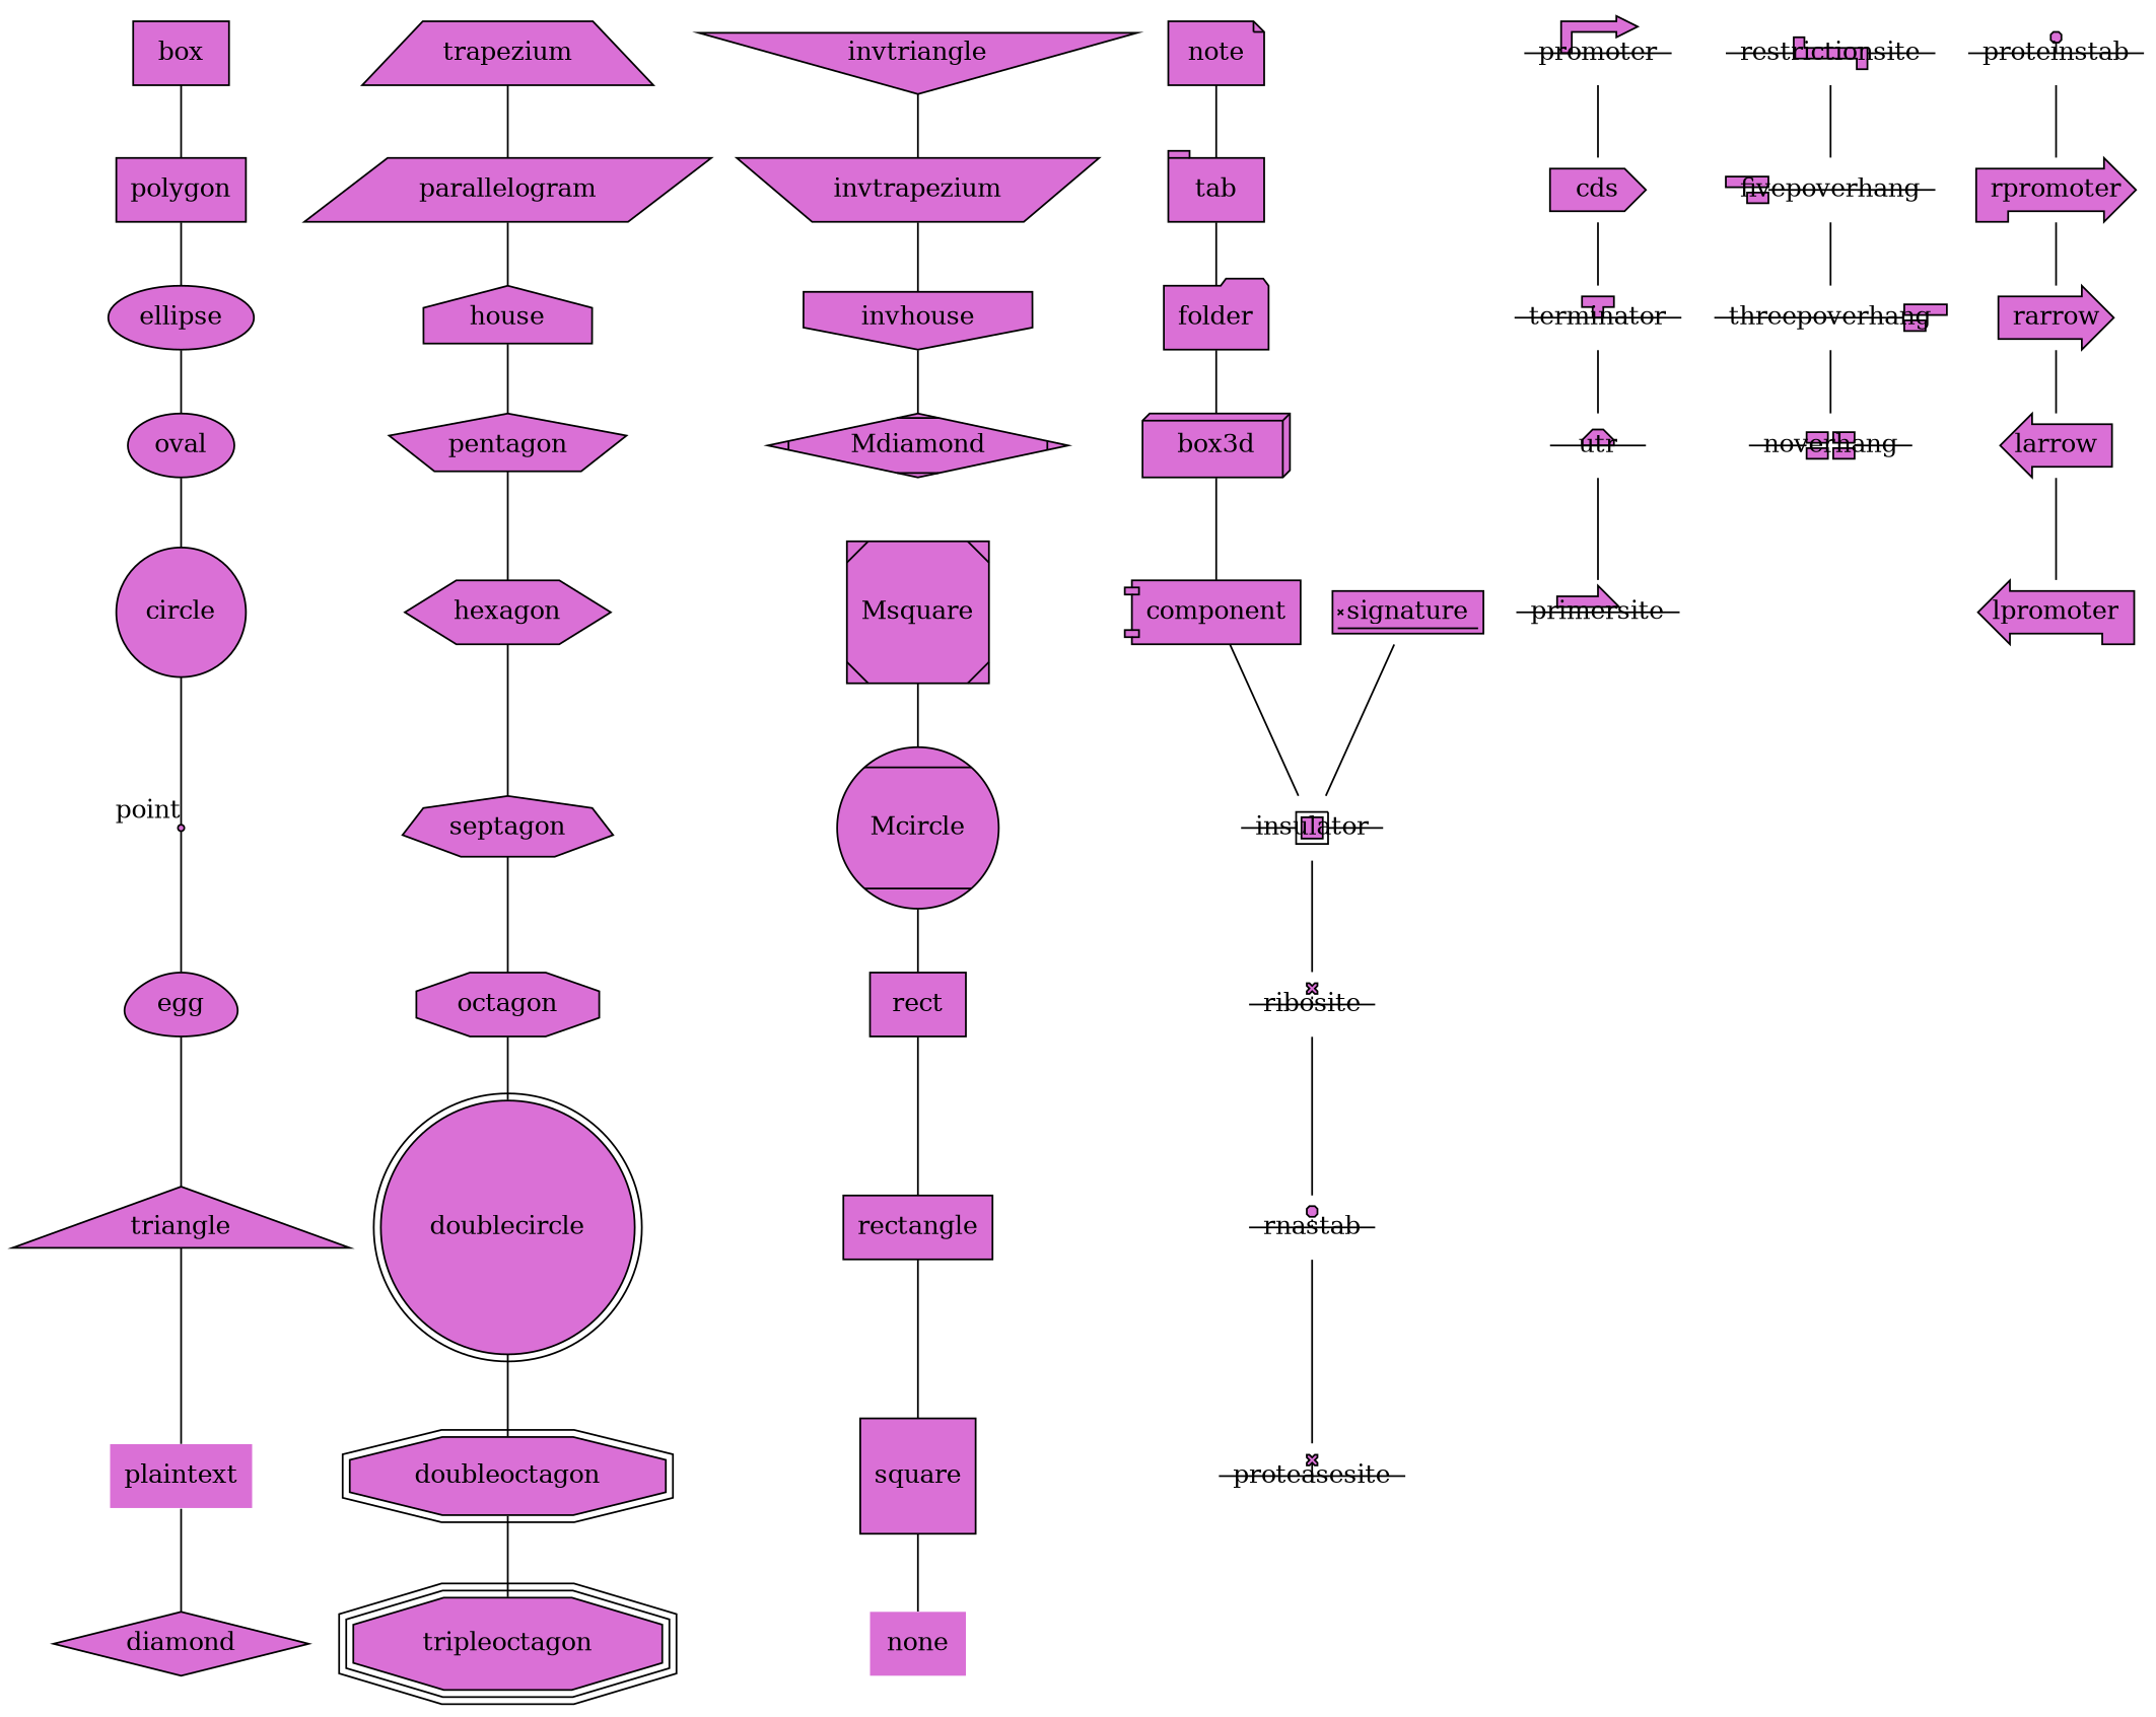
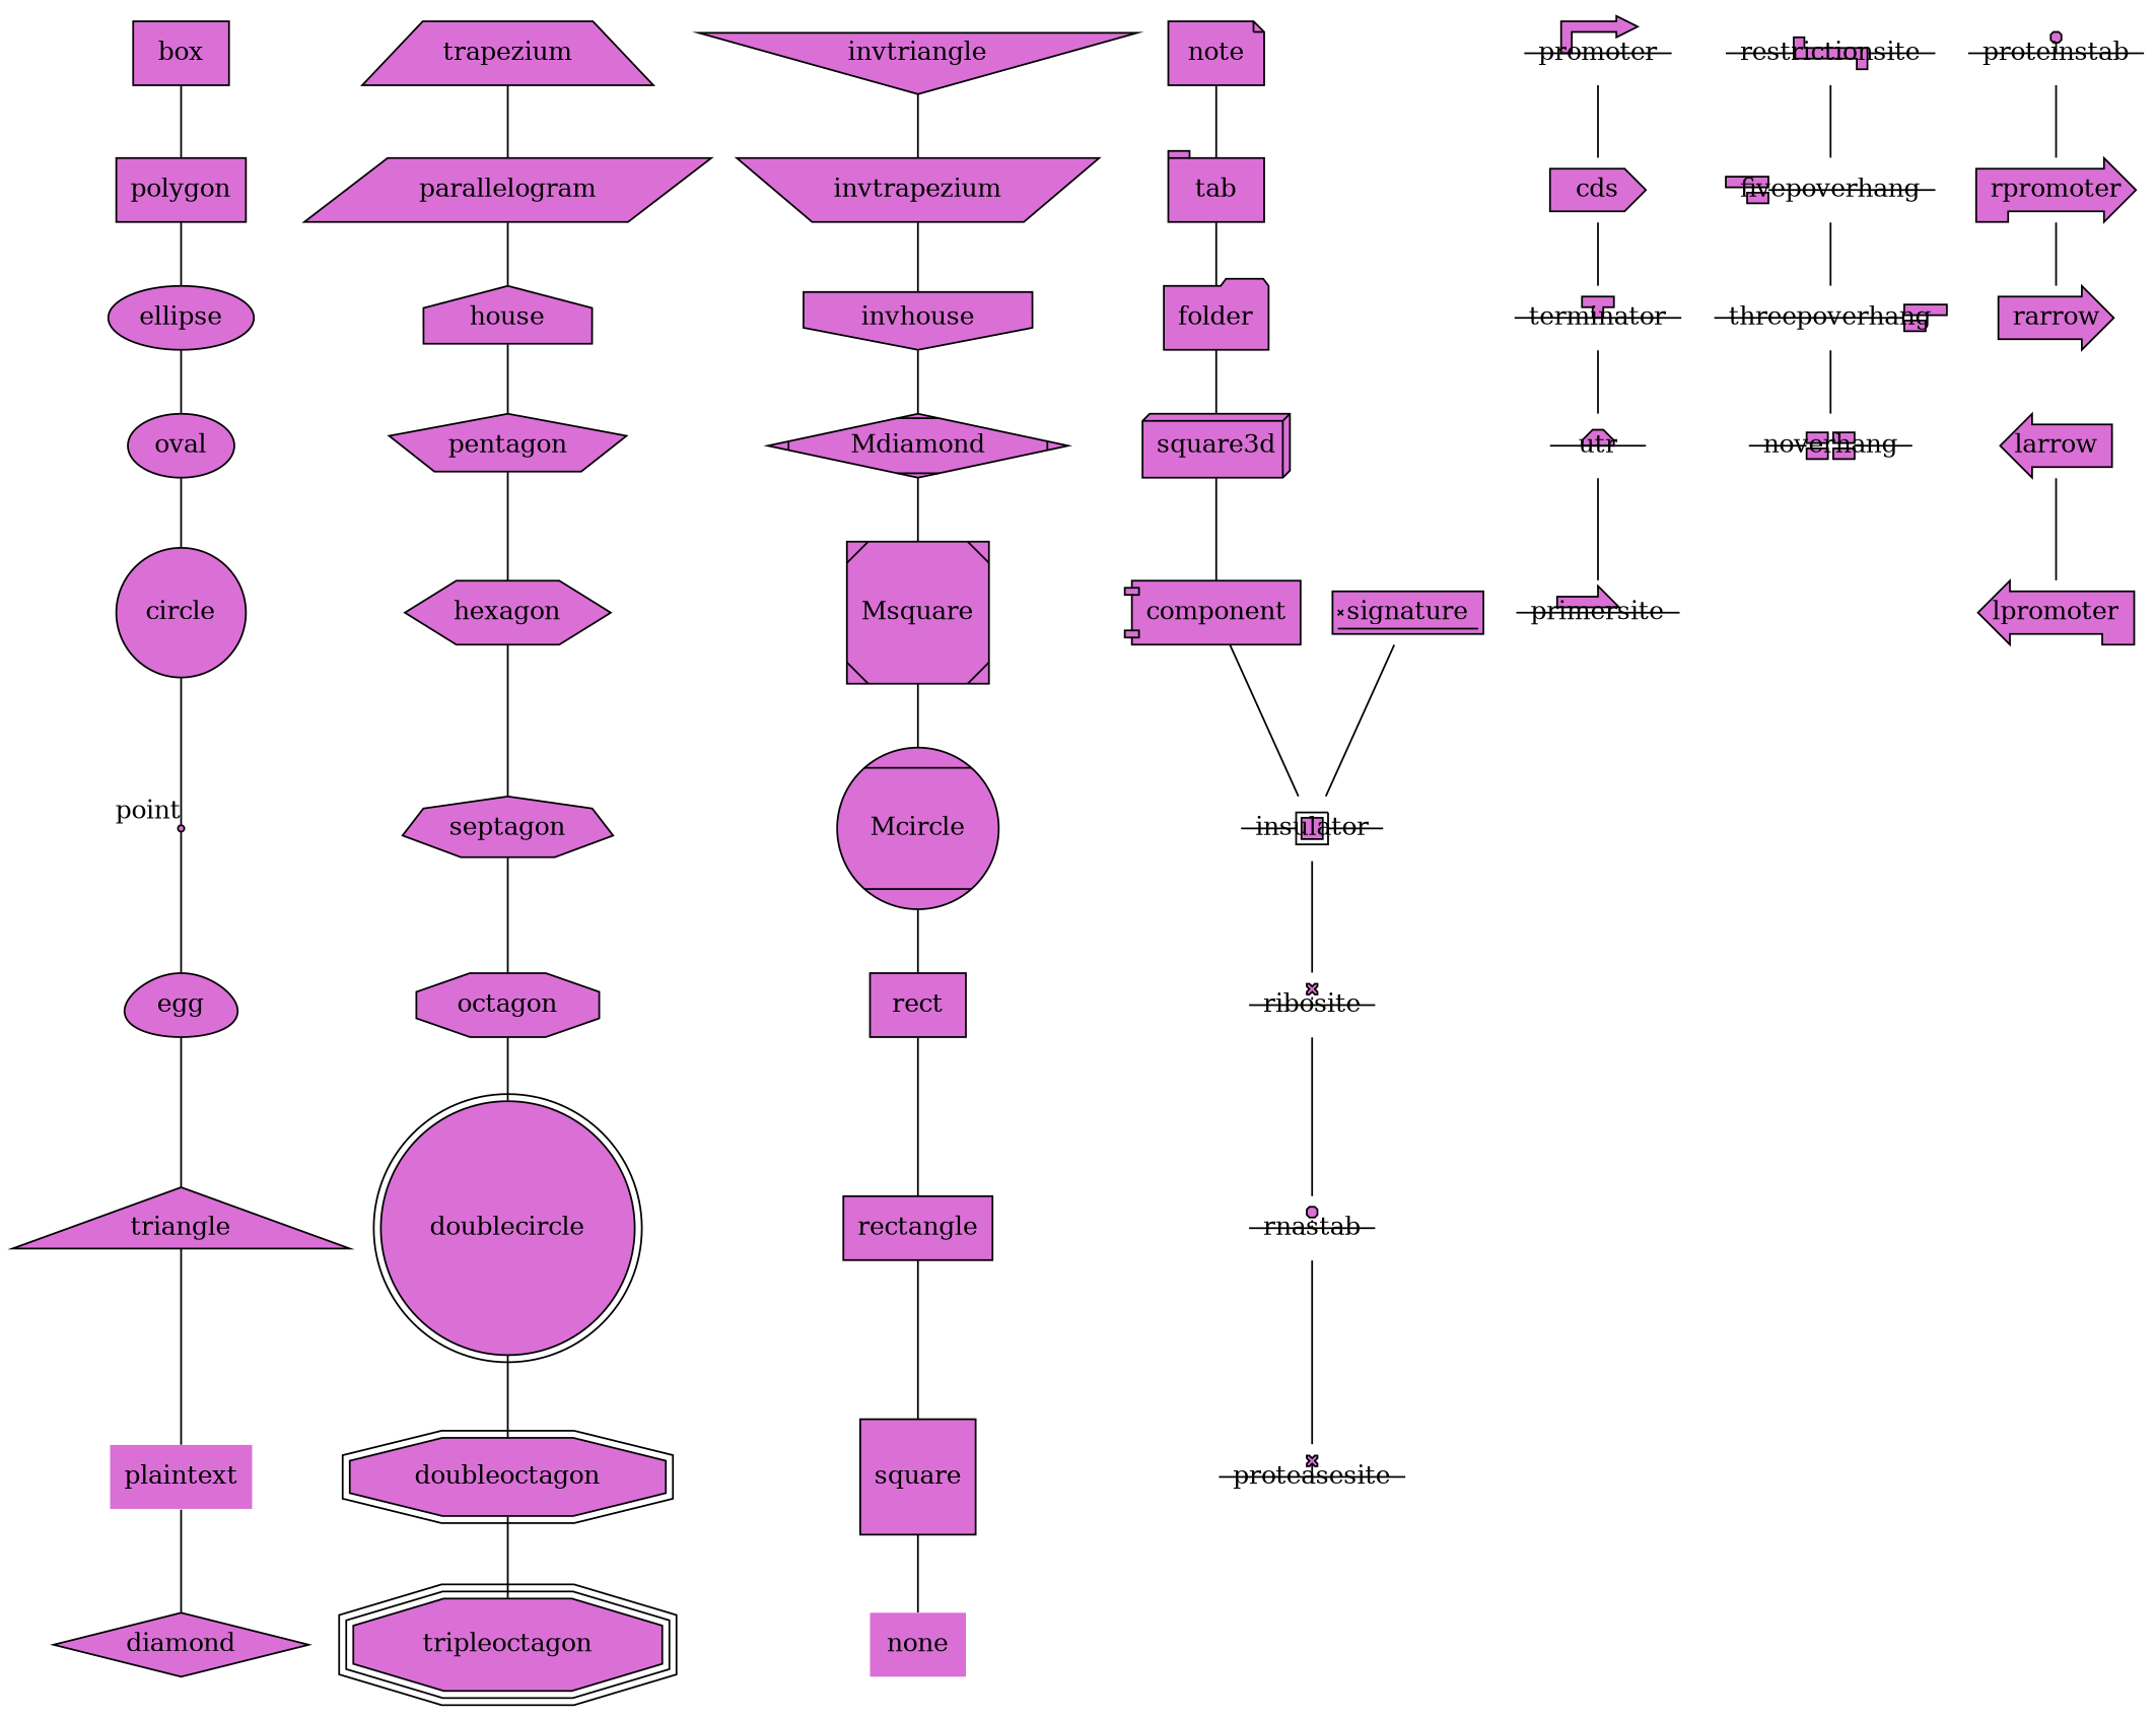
  digraph {
    node [fillcolor=orchid style=filled]
    edge [arrowhead=none]
    box [shape=box]
    polygon [shape=polygon]
    ellipse [shape=ellipse]
    oval [shape=oval]
    circle [shape=circle]
    point [shape=point]
    egg [shape=egg]
    triangle [shape=triangle]
    plaintext [shape=plaintext]
    diamond [shape=diamond]
    trapezium [shape=trapezium]
    parallelogram [shape=parallelogram]
    house [shape=house]
    pentagon [shape=pentagon]
    hexagon [shape=hexagon]
    septagon [shape=septagon]
    octagon [shape=octagon]
    doublecircle [shape=doublecircle]
    doubleoctagon [shape=doubleoctagon]
    tripleoctagon [shape=tripleoctagon]
    invtriangle [shape=invtriangle]
    invtrapezium [shape=invtrapezium]
    invhouse [shape=invhouse]
    Mdiamond [shape=Mdiamond]
    Msquare [shape=Msquare]
    Mcircle [shape=Mcircle]
    rect [shape=rect]
    rectangle [shape=rectangle]
    square [shape=square]
    none [shape=none]
    note [shape=note]
    tab [shape=tab]
    folder [shape=folder]
-   box3d [shape=box3d]
+   box3d [shape=box3d label=square3d]
    component [shape=component]
    insulator [shape=insulator]
    promoter [shape=promoter]
    cds [shape=cds]
    terminator [shape=terminator]
    utr [shape=utr]
    primersite [shape=primersite]
    restrictionsite [shape=restrictionsite]
    fivepoverhang [shape=fivepoverhang]
    threepoverhang [shape=threepoverhang]
    noverhang [shape=noverhang]
    signature [shape=signature]
    ribosite [shape=ribosite]
    rnastab [shape=rnastab]
    proteasesite [shape=proteasesite]
    proteinstab [shape=proteinstab]
    rpromoter [shape=rpromoter]
    rarrow [shape=rarrow]
    larrow [shape=larrow]
    lpromoter [shape=lpromoter]
    box -> polygon
    polygon -> ellipse
    ellipse -> oval
    oval -> circle
    circle -> point [headlabel=point]
    point -> egg
    egg -> triangle
    triangle -> plaintext
    plaintext -> diamond
    trapezium -> parallelogram
    parallelogram -> house
    house -> pentagon
    pentagon -> hexagon
    hexagon -> septagon
    septagon -> octagon
    octagon -> doublecircle
    doublecircle -> doubleoctagon
    doubleoctagon -> tripleoctagon
    invtriangle -> invtrapezium
    invtrapezium -> invhouse
    invhouse -> Mdiamond
+   Mdiamond -> Msquare
    Msquare -> Mcircle
    Mcircle -> rect
    rect -> rectangle
    rectangle -> square
    square -> none
    note -> tab
    tab -> folder
    folder -> box3d
    box3d -> component
    component -> insulator
    insulator -> ribosite
    promoter -> cds
    cds -> terminator
    terminator -> utr
    utr -> primersite
    restrictionsite -> fivepoverhang
    fivepoverhang -> threepoverhang
    threepoverhang -> noverhang
    signature -> insulator
    ribosite -> rnastab
    rnastab -> proteasesite
    proteinstab -> rpromoter
    rpromoter -> rarrow
-   rarrow -> larrow
    larrow -> lpromoter
  }
